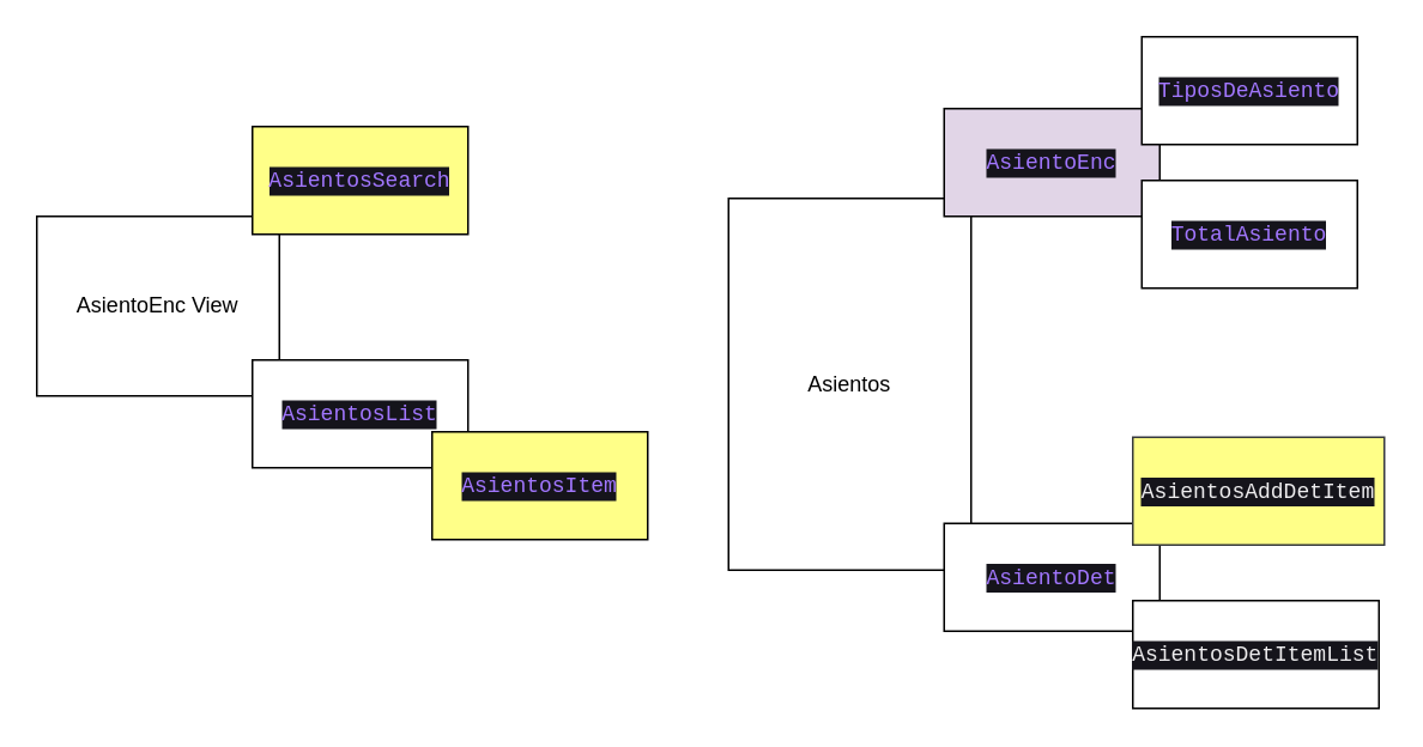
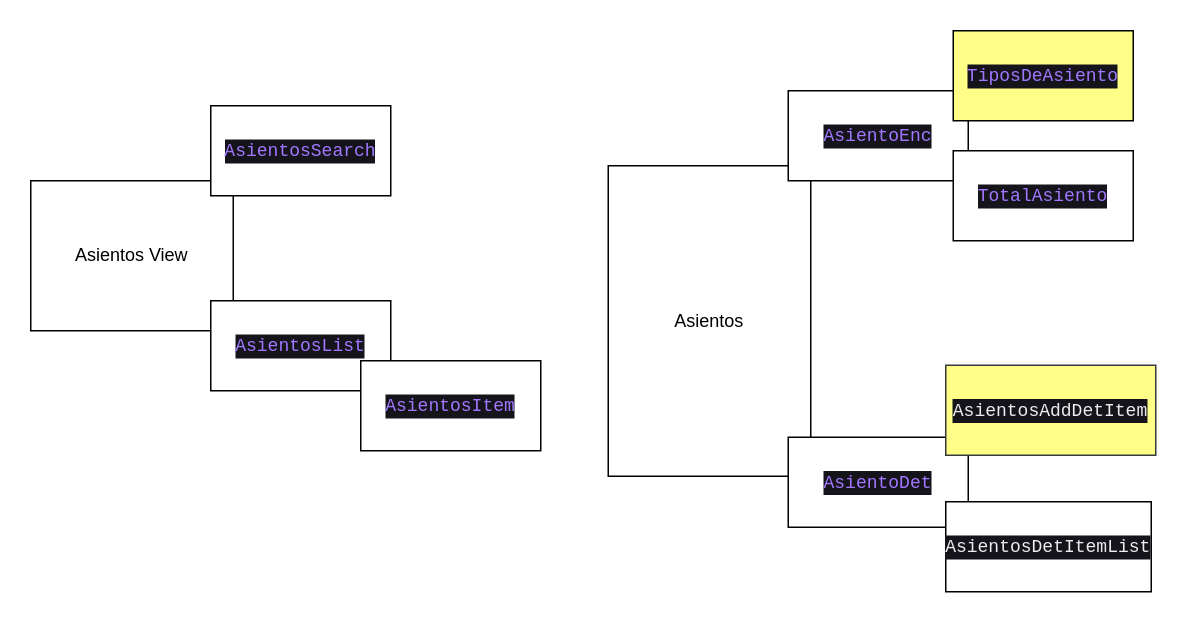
  <mxCell id="0" />
  <mxCell id="1" parent="0" />
- <mxCell id="2" value="AsientoEnc View" style="rounded=0;whiteSpace=wrap;html=1;" parent="1" vertex="1"><mxGeometry x="20" y="120" width="135" height="100" as="geometry" /></mxCell>
+ <mxCell id="2" value="Asientos View" style="rounded=0;whiteSpace=wrap;html=1;" parent="1" vertex="1"><mxGeometry x="20" y="120" width="135" height="100" as="geometry" /></mxCell>
  <mxCell id="3" value="Asientos" style="rounded=0;whiteSpace=wrap;html=1;" parent="1" vertex="1"><mxGeometry x="405" y="110" width="135" height="207" as="geometry" /></mxCell>
- <mxCell id="4" value="&lt;div style=&quot;color: rgb(237, 236, 238); background-color: rgb(21, 20, 27); font-family: Consolas, &amp;quot;Courier New&amp;quot;, monospace; line-height: 16px;&quot;&gt;&lt;span style=&quot;color: #a277ff;&quot;&gt;AsientosSearch&lt;/span&gt;&lt;/div&gt;" style="rounded=0;whiteSpace=wrap;html=1;fillColor=#ffff88;" parent="1" vertex="1"><mxGeometry x="140" y="70" width="120" height="60" as="geometry" /></mxCell>
+ <mxCell id="4" value="&lt;div style=&quot;color: rgb(237, 236, 238); background-color: rgb(21, 20, 27); font-family: Consolas, &amp;quot;Courier New&amp;quot;, monospace; line-height: 16px;&quot;&gt;&lt;span style=&quot;color: #a277ff;&quot;&gt;AsientosSearch&lt;/span&gt;&lt;/div&gt;" style="rounded=0;whiteSpace=wrap;html=1;" parent="1" vertex="1"><mxGeometry x="140" y="70" width="120" height="60" as="geometry" /></mxCell>
  <mxCell id="5" value="&lt;div style=&quot;color: rgb(237, 236, 238); background-color: rgb(21, 20, 27); font-family: Consolas, &amp;quot;Courier New&amp;quot;, monospace; line-height: 16px;&quot;&gt;&lt;span style=&quot;color: #a277ff;&quot;&gt;AsientosList&lt;/span&gt;&lt;/div&gt;" style="rounded=0;whiteSpace=wrap;html=1;" parent="1" vertex="1"><mxGeometry x="140" y="200" width="120" height="60" as="geometry" /></mxCell>
- <mxCell id="6" value="&lt;div style=&quot;color: rgb(237, 236, 238); background-color: rgb(21, 20, 27); font-family: Consolas, &amp;quot;Courier New&amp;quot;, monospace; line-height: 16px;&quot;&gt;&lt;span style=&quot;color: #a277ff;&quot;&gt;AsientosItem&lt;/span&gt;&lt;/div&gt;" style="rounded=0;whiteSpace=wrap;html=1;fillColor=#ffff88;" parent="1" vertex="1"><mxGeometry x="240" y="240" width="120" height="60" as="geometry" /></mxCell>
- <mxCell id="7" value="&lt;div style=&quot;color: rgb(237, 236, 238); background-color: rgb(21, 20, 27); font-family: Consolas, &amp;quot;Courier New&amp;quot;, monospace; line-height: 16px;&quot;&gt;&lt;span style=&quot;color: #a277ff;&quot;&gt;AsientoEnc&lt;/span&gt;&lt;/div&gt;" style="rounded=0;whiteSpace=wrap;html=1;fillColor=#e1d5e7;" parent="1" vertex="1"><mxGeometry x="525" y="60" width="120" height="60" as="geometry" /></mxCell>
+ <mxCell id="6" value="&lt;div style=&quot;color: rgb(237, 236, 238); background-color: rgb(21, 20, 27); font-family: Consolas, &amp;quot;Courier New&amp;quot;, monospace; line-height: 16px;&quot;&gt;&lt;span style=&quot;color: #a277ff;&quot;&gt;AsientosItem&lt;/span&gt;&lt;/div&gt;" style="rounded=0;whiteSpace=wrap;html=1;" parent="1" vertex="1"><mxGeometry x="240" y="240" width="120" height="60" as="geometry" /></mxCell>
+ <mxCell id="7" value="&lt;div style=&quot;color: rgb(237, 236, 238); background-color: rgb(21, 20, 27); font-family: Consolas, &amp;quot;Courier New&amp;quot;, monospace; line-height: 16px;&quot;&gt;&lt;span style=&quot;color: #a277ff;&quot;&gt;AsientoEnc&lt;/span&gt;&lt;/div&gt;" style="rounded=0;whiteSpace=wrap;html=1;" parent="1" vertex="1"><mxGeometry x="525" y="60" width="120" height="60" as="geometry" /></mxCell>
  <mxCell id="8" value="&lt;div style=&quot;color: rgb(237, 236, 238); background-color: rgb(21, 20, 27); font-family: Consolas, &amp;quot;Courier New&amp;quot;, monospace; line-height: 16px;&quot;&gt;&lt;span style=&quot;color: #a277ff;&quot;&gt;AsientoDet&lt;/span&gt;&lt;/div&gt;" style="rounded=0;whiteSpace=wrap;html=1;" parent="1" vertex="1"><mxGeometry x="525" y="291" width="120" height="60" as="geometry" /></mxCell>
- <mxCell id="9" value="&lt;div style=&quot;color: rgb(237, 236, 238); background-color: rgb(21, 20, 27); font-family: Consolas, &amp;quot;Courier New&amp;quot;, monospace; line-height: 16px;&quot;&gt;&lt;span style=&quot;color: #a277ff;&quot;&gt;TiposDeAsiento&lt;/span&gt;&lt;/div&gt;" style="rounded=0;whiteSpace=wrap;html=1;" parent="1" vertex="1"><mxGeometry x="635" y="20" width="120" height="60" as="geometry" /></mxCell>
+ <mxCell id="9" value="&lt;div style=&quot;color: rgb(237, 236, 238); background-color: rgb(21, 20, 27); font-family: Consolas, &amp;quot;Courier New&amp;quot;, monospace; line-height: 16px;&quot;&gt;&lt;span style=&quot;color: #a277ff;&quot;&gt;TiposDeAsiento&lt;/span&gt;&lt;/div&gt;" style="rounded=0;whiteSpace=wrap;html=1;fillColor=#ffff88;" parent="1" vertex="1"><mxGeometry x="635" y="20" width="120" height="60" as="geometry" /></mxCell>
  <mxCell id="10" value="&lt;div style=&quot;color: rgb(237, 236, 238); background-color: rgb(21, 20, 27); font-family: Consolas, &amp;quot;Courier New&amp;quot;, monospace; line-height: 16px;&quot;&gt;&lt;span style=&quot;color: #a277ff;&quot;&gt;TotalAsiento&lt;/span&gt;&lt;/div&gt;" style="rounded=0;whiteSpace=wrap;html=1;" parent="1" vertex="1"><mxGeometry x="635" y="100" width="120" height="60" as="geometry" /></mxCell>
  <mxCell id="11" value="&lt;div style=&quot;color: rgb(237, 236, 238); background-color: rgb(21, 20, 27); font-family: Consolas, &amp;quot;Courier New&amp;quot;, monospace; line-height: 16px;&quot;&gt;AsientosDetItemList&lt;/div&gt;" style="rounded=0;whiteSpace=wrap;html=1;" parent="1" vertex="1"><mxGeometry x="630" y="334" width="137" height="60" as="geometry" /></mxCell>
  <mxCell id="12" value="&lt;div style=&quot;color: rgb(237, 236, 238); background-color: rgb(21, 20, 27); font-family: Consolas, &amp;quot;Courier New&amp;quot;, monospace; line-height: 16px;&quot;&gt;AsientosAddDetItem&lt;/div&gt;" style="rounded=0;whiteSpace=wrap;html=1;fillColor=#ffff88;strokeColor=#36393d;" parent="1" vertex="1"><mxGeometry x="630" y="243" width="140" height="60" as="geometry" /></mxCell>
